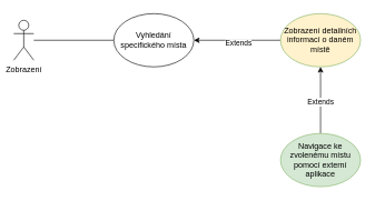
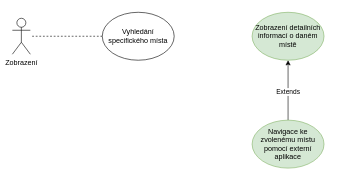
  <mxCell id="0" />
  <mxCell id="1" parent="0" />
  <mxCell id="2" value="Zobrazení" style="shape=umlActor;verticalLabelPosition=bottom;verticalAlign=top;html=1;outlineConnect=0;" vertex="1" parent="1"><mxGeometry x="20" y="30" width="30" height="60" as="geometry" /></mxCell>
- <mxCell id="3" value="" style="endArrow=classic;html=1;rounded=0;" edge="1" parent="1" source="6" target="10"><mxGeometry width="50" height="50" relative="1" as="geometry"><mxPoint x="370" y="80" as="sourcePoint" /><mxPoint x="304" y="220" as="targetPoint" /></mxGeometry></mxCell>
- <mxCell id="4" value="Extends" style="edgeLabel;html=1;align=center;verticalAlign=middle;resizable=0;points=[];" vertex="1" connectable="0" parent="3"><mxGeometry x="-0.022" y="4" relative="1" as="geometry"><mxPoint as="offset" /></mxGeometry></mxCell>
- <mxCell id="5" value="" style="endArrow=none;html=1;rounded=0;" edge="1" parent="1" source="10" target="2"><mxGeometry width="50" height="50" relative="1" as="geometry"><mxPoint x="184" y="220" as="sourcePoint" /><mxPoint x="180" y="220" as="targetPoint" /></mxGeometry></mxCell>
- <mxCell id="6" value="Zobrazení detailních informací o daném místě" style="ellipse;whiteSpace=wrap;html=1;fillColor=#fff2cc;strokeColor=#82b366;" vertex="1" parent="1"><mxGeometry x="420" y="20" width="120" height="80" as="geometry" /></mxCell>
+ <mxCell id="5" value="" style="endArrow=none;html=1;rounded=0;dashed=1;" edge="1" parent="1" source="10" target="2"><mxGeometry width="50" height="50" relative="1" as="geometry"><mxPoint x="184" y="220" as="sourcePoint" /><mxPoint x="180" y="220" as="targetPoint" /></mxGeometry></mxCell>
+ <mxCell id="6" value="Zobrazení detailních informací o daném místě" style="ellipse;whiteSpace=wrap;html=1;fillColor=#d5e8d4;strokeColor=#82b366;" vertex="1" parent="1"><mxGeometry x="420" y="20" width="120" height="80" as="geometry" /></mxCell>
  <mxCell id="7" style="edgeStyle=orthogonalEdgeStyle;rounded=0;orthogonalLoop=1;jettySize=auto;html=1;" edge="1" parent="1" source="9" target="6"><mxGeometry relative="1" as="geometry" /></mxCell>
  <mxCell id="8" value="&lt;div&gt;Extends&lt;/div&gt;" style="edgeLabel;html=1;align=center;verticalAlign=middle;resizable=0;points=[];" vertex="1" connectable="0" parent="7"><mxGeometry x="-0.04" y="1" relative="1" as="geometry"><mxPoint as="offset" /></mxGeometry></mxCell>
  <mxCell id="9" value="Navigace ke zvolenému místu pomocí externí aplikace" style="ellipse;whiteSpace=wrap;html=1;fillColor=#d5e8d4;strokeColor=#82b366;" vertex="1" parent="1"><mxGeometry x="420" y="200" width="120" height="80" as="geometry" /></mxCell>
  <mxCell id="10" value="Vyhledání specifického místa" style="ellipse;whiteSpace=wrap;html=1;" vertex="1" parent="1"><mxGeometry x="170" y="20" width="120" height="80" as="geometry" /></mxCell>
